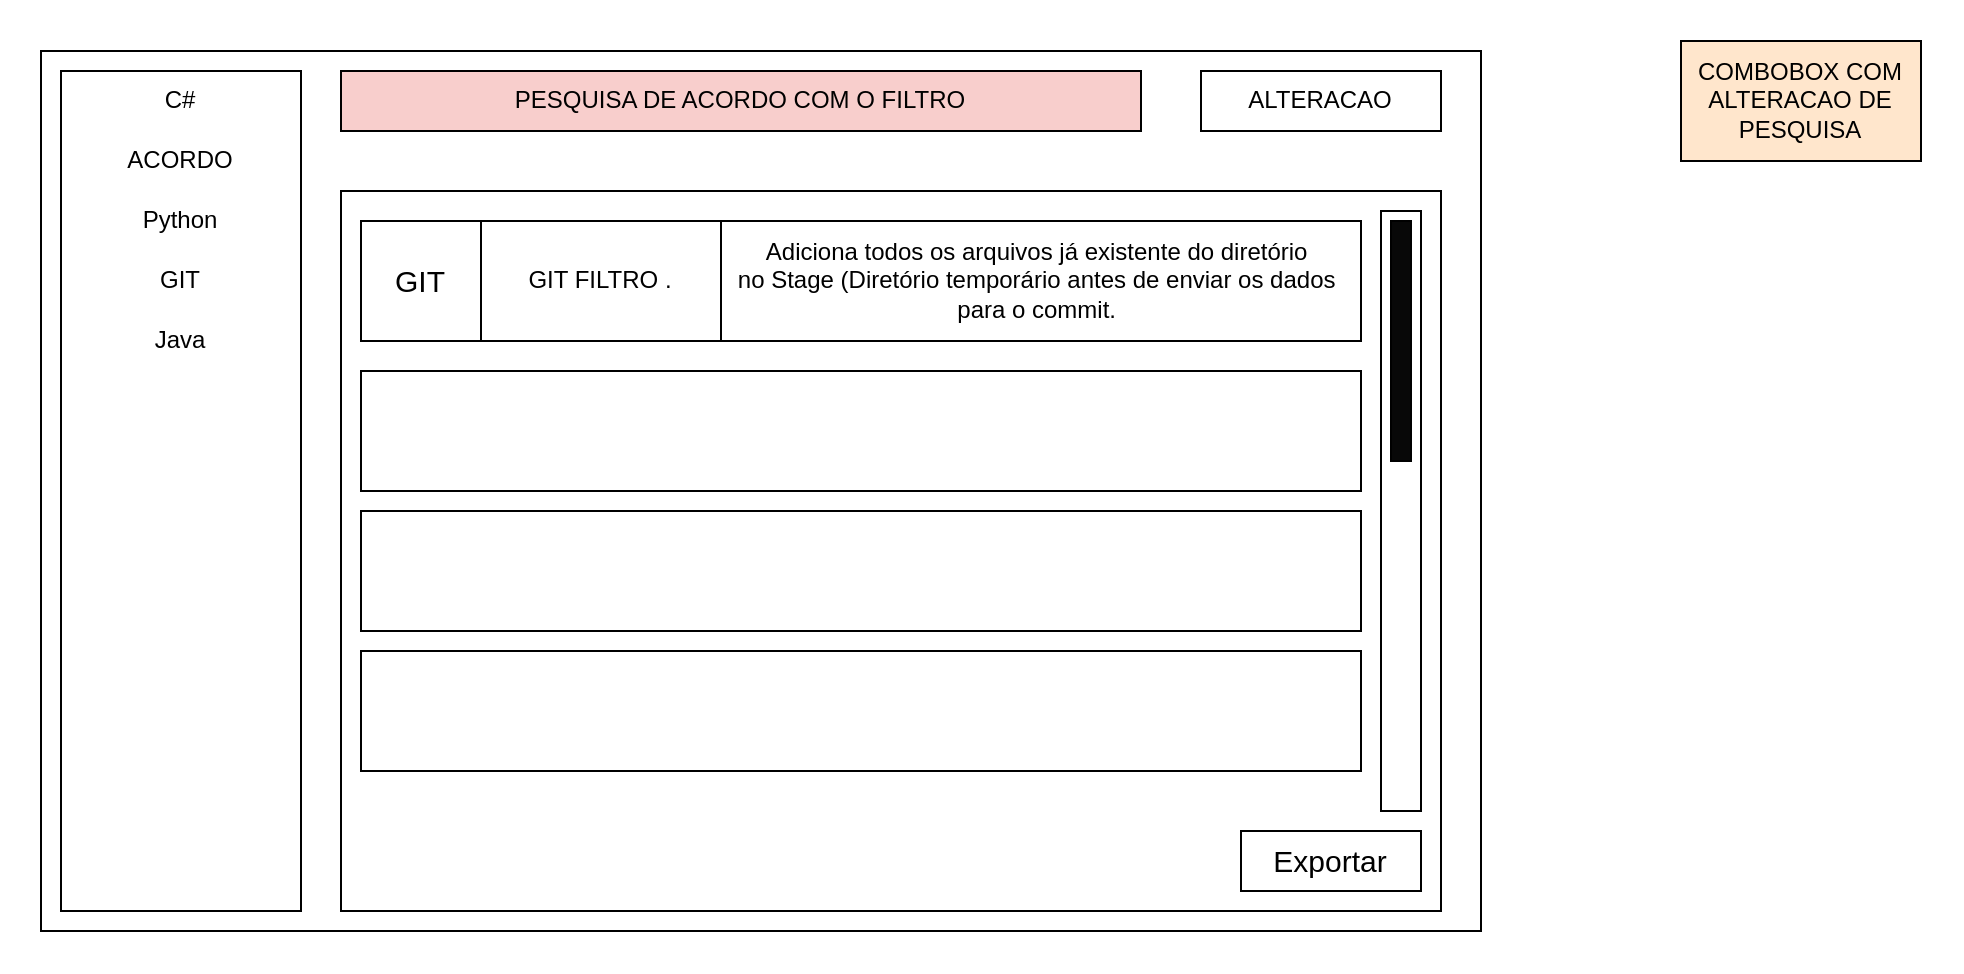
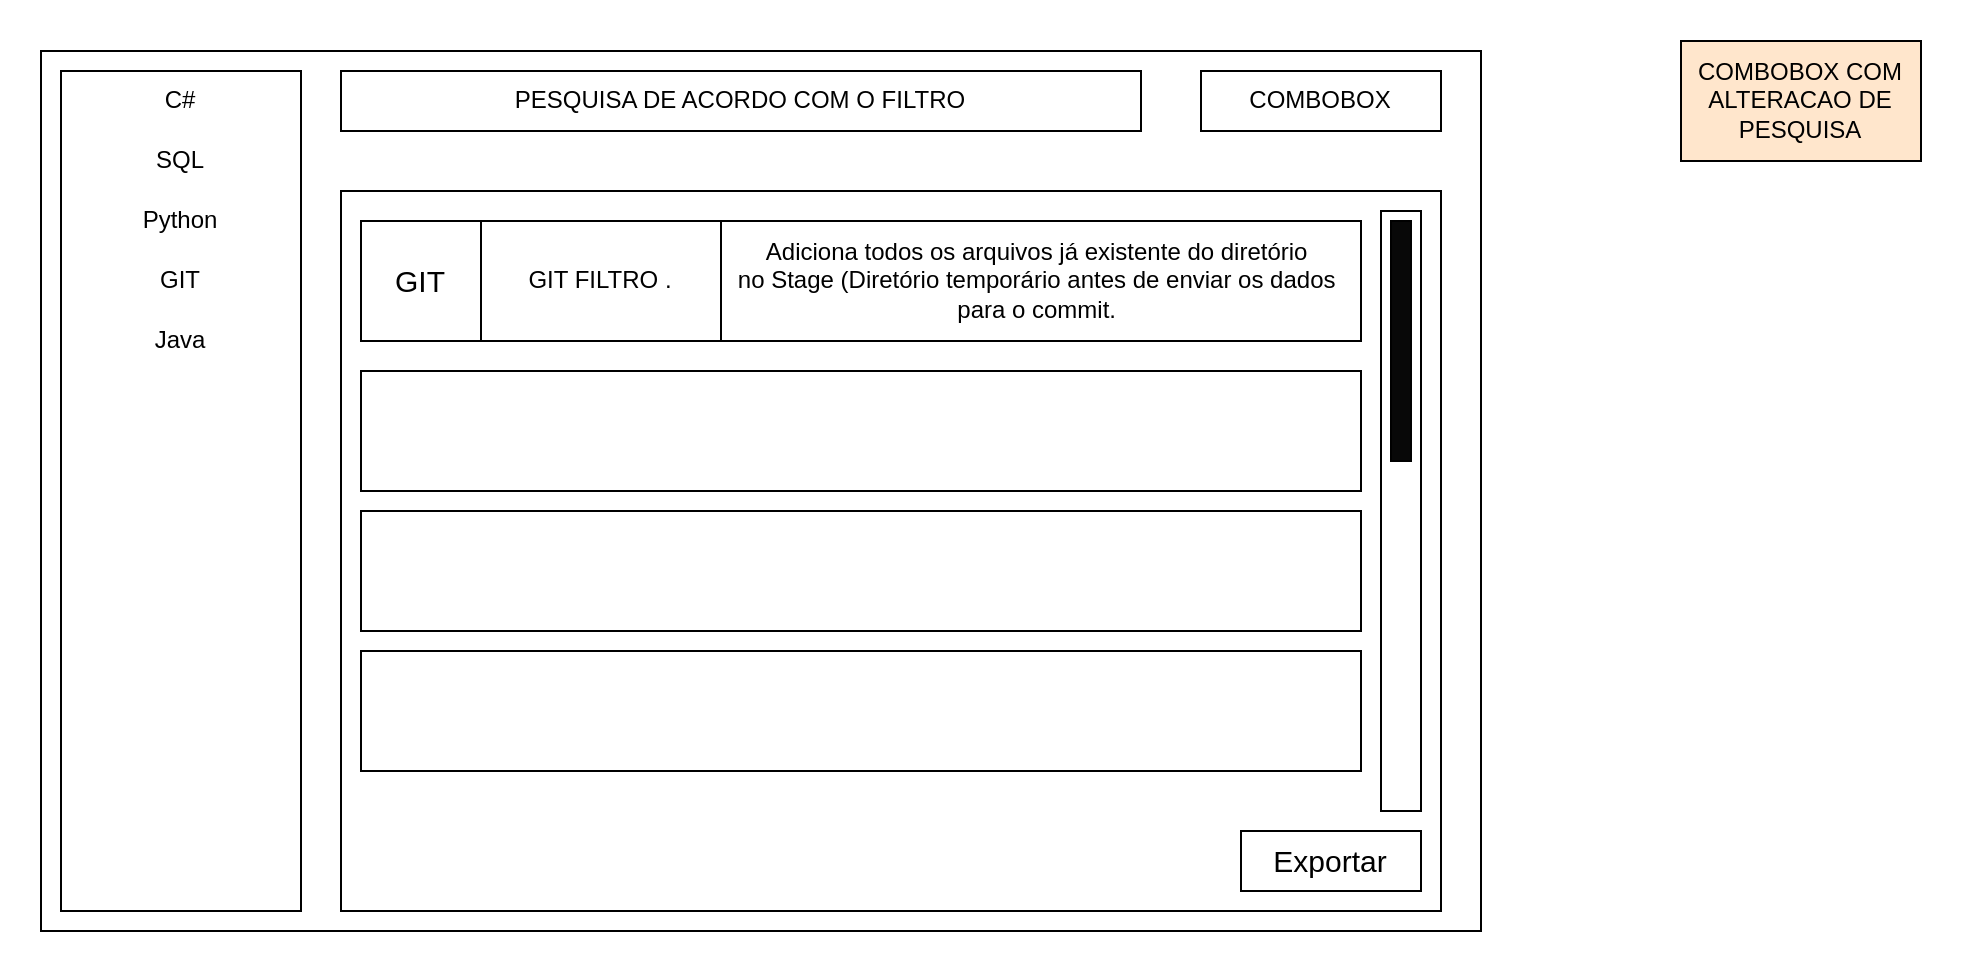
  <mxCell id="0" />
  <mxCell id="1" parent="0" />
  <mxCell id="2" value="" style="rounded=0;whiteSpace=wrap;html=1;" vertex="1" parent="1"><mxGeometry x="20" y="25" width="720" height="440" as="geometry" /></mxCell>
  <mxCell id="3" value="" style="rounded=0;whiteSpace=wrap;html=1;" vertex="1" parent="1"><mxGeometry x="30" y="35" width="120" height="420" as="geometry" /></mxCell>
- <mxCell id="4" value="PESQUISA DE ACORDO COM O FILTRO" style="rounded=0;whiteSpace=wrap;html=1;fillColor=#f8cecc;" vertex="1" parent="1"><mxGeometry x="170" y="35" width="400" height="30" as="geometry" /></mxCell>
+ <mxCell id="4" value="PESQUISA DE ACORDO COM O FILTRO" style="rounded=0;whiteSpace=wrap;html=1;" vertex="1" parent="1"><mxGeometry x="170" y="35" width="400" height="30" as="geometry" /></mxCell>
  <mxCell id="5" value="" style="rounded=0;whiteSpace=wrap;html=1;" vertex="1" parent="1"><mxGeometry x="170" y="95" width="550" height="360" as="geometry" /></mxCell>
  <mxCell id="6" value="" style="rounded=0;whiteSpace=wrap;html=1;" vertex="1" parent="1"><mxGeometry x="620" y="415" width="90" height="30" as="geometry" /></mxCell>
  <mxCell id="7" value="&lt;font style=&quot;font-size: 15px;&quot;&gt;Exportar&lt;/font&gt;" style="text;html=1;strokeColor=none;fillColor=none;align=center;verticalAlign=middle;whiteSpace=wrap;rounded=0;" vertex="1" parent="1"><mxGeometry x="635" y="415" width="60" height="30" as="geometry" /></mxCell>
- <mxCell id="8" value="ACORDO" style="text;html=1;strokeColor=none;fillColor=none;align=center;verticalAlign=middle;whiteSpace=wrap;rounded=0;" vertex="1" parent="1"><mxGeometry x="30" y="65" width="120" height="30" as="geometry" /></mxCell>
+ <mxCell id="8" value="SQL" style="text;html=1;strokeColor=none;fillColor=none;align=center;verticalAlign=middle;whiteSpace=wrap;rounded=0;" vertex="1" parent="1"><mxGeometry x="30" y="65" width="120" height="30" as="geometry" /></mxCell>
  <mxCell id="9" value="Python" style="text;html=1;strokeColor=none;fillColor=none;align=center;verticalAlign=middle;whiteSpace=wrap;rounded=0;" vertex="1" parent="1"><mxGeometry x="30" y="95" width="120" height="30" as="geometry" /></mxCell>
  <mxCell id="10" value="GIT" style="text;html=1;strokeColor=none;fillColor=none;align=center;verticalAlign=middle;whiteSpace=wrap;rounded=0;" vertex="1" parent="1"><mxGeometry x="30" y="125" width="120" height="30" as="geometry" /></mxCell>
  <mxCell id="11" value="Java" style="text;html=1;strokeColor=none;fillColor=none;align=center;verticalAlign=middle;whiteSpace=wrap;rounded=0;" vertex="1" parent="1"><mxGeometry x="30" y="155" width="120" height="30" as="geometry" /></mxCell>
- <mxCell id="12" value="ALTERACAO" style="rounded=0;whiteSpace=wrap;html=1;" vertex="1" parent="1"><mxGeometry x="600" y="35" width="120" height="30" as="geometry" /></mxCell>
+ <mxCell id="12" value="COMBOBOX" style="rounded=0;whiteSpace=wrap;html=1;" vertex="1" parent="1"><mxGeometry x="600" y="35" width="120" height="30" as="geometry" /></mxCell>
  <mxCell id="13" value="COMBOBOX COM ALTERACAO DE PESQUISA" style="rounded=0;whiteSpace=wrap;html=1;fillColor=#ffe6cc;" vertex="1" parent="1"><mxGeometry x="840" y="20" width="120" height="60" as="geometry" /></mxCell>
  <mxCell id="14" value="C#" style="text;html=1;strokeColor=none;fillColor=none;align=center;verticalAlign=middle;whiteSpace=wrap;rounded=0;" vertex="1" parent="1"><mxGeometry x="30" y="35" width="120" height="30" as="geometry" /></mxCell>
  <mxCell id="15" value="" style="rounded=0;whiteSpace=wrap;html=1;rotation=90;" vertex="1" parent="1"><mxGeometry x="550" y="245" width="300" height="20" as="geometry" /></mxCell>
  <mxCell id="16" value="" style="rounded=0;whiteSpace=wrap;html=1;rotation=90;fillColor=#080808;" vertex="1" parent="1"><mxGeometry x="640" y="165" width="120" height="10" as="geometry" /></mxCell>
  <mxCell id="17" value="" style="rounded=0;whiteSpace=wrap;html=1;" vertex="1" parent="1"><mxGeometry x="180" y="110" width="500" height="60" as="geometry" /></mxCell>
  <mxCell id="18" value="" style="rounded=0;whiteSpace=wrap;html=1;" vertex="1" parent="1"><mxGeometry x="180" y="185" width="500" height="60" as="geometry" /></mxCell>
  <mxCell id="19" value="" style="rounded=0;whiteSpace=wrap;html=1;" vertex="1" parent="1"><mxGeometry x="180" y="255" width="500" height="60" as="geometry" /></mxCell>
  <mxCell id="20" value="" style="rounded=0;whiteSpace=wrap;html=1;" vertex="1" parent="1"><mxGeometry x="180" y="325" width="500" height="60" as="geometry" /></mxCell>
  <mxCell id="21" value="&lt;font style=&quot;font-size: 15px;&quot;&gt;GIT&lt;/font&gt;" style="text;html=1;strokeColor=none;fillColor=none;align=center;verticalAlign=middle;whiteSpace=wrap;rounded=0;" vertex="1" parent="1"><mxGeometry x="180" y="125" width="60" height="30" as="geometry" /></mxCell>
  <mxCell id="22" value="GIT FILTRO ." style="rounded=0;whiteSpace=wrap;html=1;" vertex="1" parent="1"><mxGeometry x="240" y="110" width="120" height="60" as="geometry" /></mxCell>
  <mxCell id="23" value="Adiciona todos os arquivos já existente do diretório&amp;nbsp;&lt;br&gt;no Stage (Diretório temporário antes de enviar os dados&amp;nbsp;&lt;br&gt;para o commit.&amp;nbsp;" style="rounded=0;whiteSpace=wrap;html=1;" vertex="1" parent="1"><mxGeometry x="360" y="110" width="320" height="60" as="geometry" /></mxCell>
